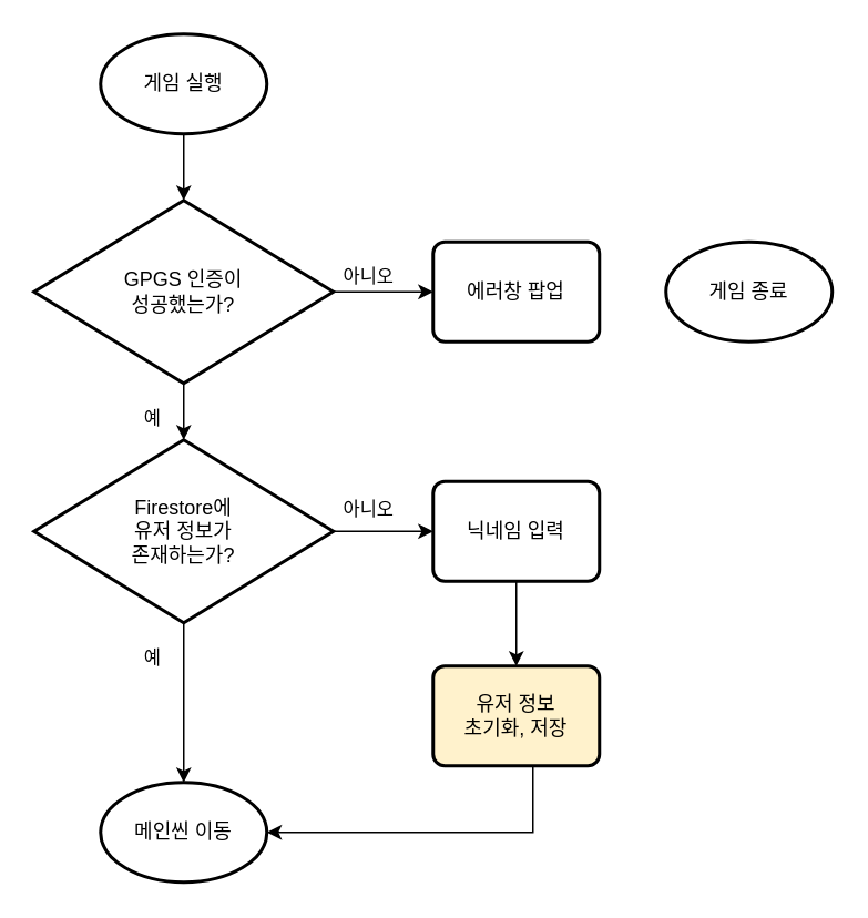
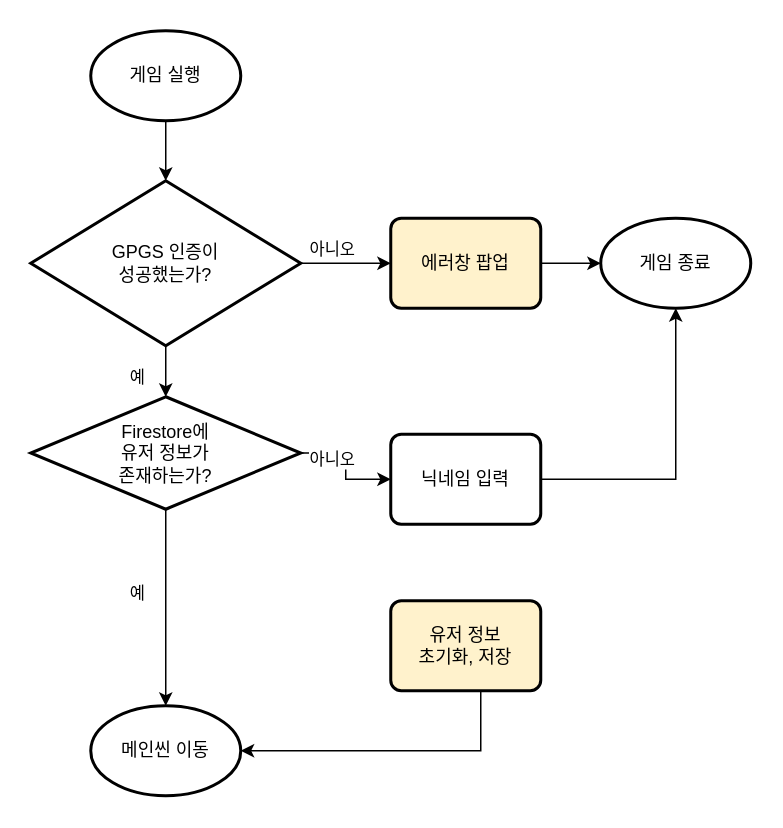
  <mxCell id="0" />
  <mxCell id="1" parent="0" />
  <mxCell id="2" style="edgeStyle=orthogonalEdgeStyle;rounded=0;orthogonalLoop=1;jettySize=auto;html=1;entryX=0.5;entryY=0;entryDx=0;entryDy=0;entryPerimeter=0;" edge="1" parent="1" source="3" target="15"><mxGeometry relative="1" as="geometry"><mxPoint x="110" y="170" as="targetPoint" /></mxGeometry></mxCell>
  <mxCell id="3" value="게임 실행" style="strokeWidth=2;html=1;shape=mxgraph.flowchart.start_1;whiteSpace=wrap;" vertex="1" parent="1"><mxGeometry x="60" y="20" width="100" height="60" as="geometry" /></mxCell>
  <mxCell id="4" style="edgeStyle=orthogonalEdgeStyle;rounded=0;orthogonalLoop=1;jettySize=auto;html=1;entryX=0.5;entryY=0;entryDx=0;entryDy=0;entryPerimeter=0;" edge="1" parent="1" target="7"><mxGeometry relative="1" as="geometry"><mxPoint x="110" y="230" as="sourcePoint" /></mxGeometry></mxCell>
  <mxCell id="5" style="edgeStyle=orthogonalEdgeStyle;rounded=0;orthogonalLoop=1;jettySize=auto;html=1;entryX=0;entryY=0.5;entryDx=0;entryDy=0;" edge="1" parent="1" source="7" target="9"><mxGeometry relative="1" as="geometry" /></mxCell>
  <mxCell id="6" style="edgeStyle=orthogonalEdgeStyle;rounded=0;orthogonalLoop=1;jettySize=auto;html=1;entryX=0.5;entryY=0;entryDx=0;entryDy=0;entryPerimeter=0;" edge="1" parent="1" source="7" target="13"><mxGeometry relative="1" as="geometry"><mxPoint x="110" y="440" as="targetPoint" /></mxGeometry></mxCell>
- <mxCell id="7" value="Firestore에 &lt;br&gt;유저 정보가 &lt;br&gt;존재하는가?" style="strokeWidth=2;html=1;shape=mxgraph.flowchart.decision;whiteSpace=wrap;" vertex="1" parent="1"><mxGeometry x="20" y="264" width="180" height="110" as="geometry" /></mxCell>
- <mxCell id="8" style="edgeStyle=orthogonalEdgeStyle;rounded=0;orthogonalLoop=1;jettySize=auto;html=1;entryX=0.5;entryY=0;entryDx=0;entryDy=0;" edge="1" parent="1" source="9" target="11"><mxGeometry relative="1" as="geometry" /></mxCell>
+ <mxCell id="7" value="Firestore에 &lt;br&gt;유저 정보가 &lt;br&gt;존재하는가?" style="strokeWidth=2;html=1;shape=mxgraph.flowchart.decision;whiteSpace=wrap;" vertex="1" parent="1"><mxGeometry x="20" y="264" width="180" height="75" as="geometry" /></mxCell>
+ <mxCell id="8" style="edgeStyle=orthogonalEdgeStyle;rounded=0;orthogonalLoop=1;jettySize=auto;html=1;" edge="1" parent="1" source="9" target="16"><mxGeometry relative="1" as="geometry" /></mxCell>
  <mxCell id="9" value="닉네임 입력" style="rounded=1;whiteSpace=wrap;html=1;absoluteArcSize=1;arcSize=14;strokeWidth=2;" vertex="1" parent="1"><mxGeometry x="260" y="289" width="100" height="60" as="geometry" /></mxCell>
  <mxCell id="10" style="edgeStyle=orthogonalEdgeStyle;rounded=0;orthogonalLoop=1;jettySize=auto;html=1;entryX=1;entryY=0.5;entryDx=0;entryDy=0;entryPerimeter=0;" edge="1" parent="1" source="11" target="13"><mxGeometry relative="1" as="geometry"><Array as="points"><mxPoint x="320" y="500" /></Array></mxGeometry></mxCell>
  <mxCell id="11" value="유저 정보 &lt;br&gt;초기화, 저장" style="rounded=1;whiteSpace=wrap;html=1;absoluteArcSize=1;arcSize=14;strokeWidth=2;fillColor=#fff2cc;" vertex="1" parent="1"><mxGeometry x="260" y="400" width="100" height="60" as="geometry" /></mxCell>
  <mxCell id="12" value="예" style="edgeLabel;html=1;align=center;verticalAlign=middle;resizable=0;points=[];" vertex="1" connectable="0" parent="1"><mxGeometry x="240" y="175" as="geometry"><mxPoint x="-150" y="75" as="offset" /></mxGeometry></mxCell>
  <mxCell id="13" value="메인씬 이동" style="strokeWidth=2;html=1;shape=mxgraph.flowchart.start_1;whiteSpace=wrap;" vertex="1" parent="1"><mxGeometry x="60" y="470" width="100" height="60" as="geometry" /></mxCell>
  <mxCell id="14" style="edgeStyle=orthogonalEdgeStyle;rounded=0;orthogonalLoop=1;jettySize=auto;html=1;entryX=0;entryY=0.5;entryDx=0;entryDy=0;" edge="1" parent="1" source="15" target="18"><mxGeometry relative="1" as="geometry" /></mxCell>
  <mxCell id="15" value="GPGS 인증이&lt;br&gt;성공했는가?" style="strokeWidth=2;html=1;shape=mxgraph.flowchart.decision;whiteSpace=wrap;" vertex="1" parent="1"><mxGeometry x="20" y="120" width="180" height="110" as="geometry" /></mxCell>
  <mxCell id="16" value="게임 종료" style="strokeWidth=2;html=1;shape=mxgraph.flowchart.start_1;whiteSpace=wrap;" vertex="1" parent="1"><mxGeometry x="400" y="145" width="100" height="60" as="geometry" /></mxCell>
- <mxCell id="18" value="에러창 팝업" style="rounded=1;whiteSpace=wrap;html=1;absoluteArcSize=1;arcSize=14;strokeWidth=2;" vertex="1" parent="1"><mxGeometry x="260" y="145" width="100" height="60" as="geometry" /></mxCell>
+ <mxCell id="17" style="edgeStyle=orthogonalEdgeStyle;rounded=0;orthogonalLoop=1;jettySize=auto;html=1;entryX=0;entryY=0.5;entryDx=0;entryDy=0;entryPerimeter=0;" edge="1" parent="1" source="18" target="16"><mxGeometry relative="1" as="geometry" /></mxCell>
+ <mxCell id="18" value="에러창 팝업" style="rounded=1;whiteSpace=wrap;html=1;absoluteArcSize=1;arcSize=14;strokeWidth=2;fillColor=#fff2cc;" vertex="1" parent="1"><mxGeometry x="260" y="145" width="100" height="60" as="geometry" /></mxCell>
  <mxCell id="19" value="예" style="edgeLabel;html=1;align=center;verticalAlign=middle;resizable=0;points=[];" vertex="1" connectable="0" parent="1"><mxGeometry x="240" y="319" as="geometry"><mxPoint x="-150" y="75" as="offset" /></mxGeometry></mxCell>
  <mxCell id="20" value="아니오" style="edgeLabel;html=1;align=center;verticalAlign=middle;resizable=0;points=[];" vertex="1" connectable="0" parent="1"><mxGeometry x="370" y="90" as="geometry"><mxPoint x="-150" y="75" as="offset" /></mxGeometry></mxCell>
  <mxCell id="21" value="아니오" style="edgeLabel;html=1;align=center;verticalAlign=middle;resizable=0;points=[];" vertex="1" connectable="0" parent="1"><mxGeometry x="370" y="230" as="geometry"><mxPoint x="-150" y="75" as="offset" /></mxGeometry></mxCell>
